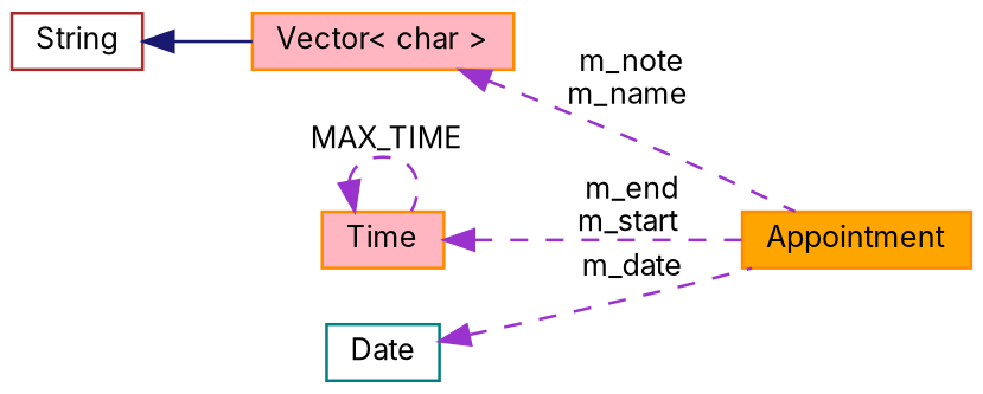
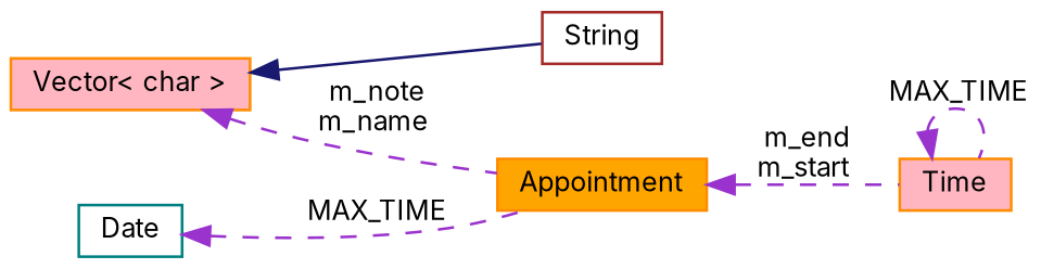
  digraph {
    fontname=Inter
    rankdir=LR
    node [color=darkorange fillcolor=white fontname=Inter fontsize=10 shape=record style=filled]
    edge [color=darkorchid3 dir=back fontname=Inter fontsize=10 labelfontname=Helvetica labelfontsize=10 style=dashed]
    n1 [fillcolor=orange fontcolor=black height=0.2 label=Appointment width=0.4]
    n2 [color=brown height=0.2 label=String width=0.4]
    n3 [fillcolor=lightpink height=0.2 label="Vector\< char \>" width=0.4]
    n4 [fillcolor=lightpink height=0.2 label=Time width=0.4]
    n5 [color=teal height=0.2 label=Date width=0.4]
    n3 -> n1 [label=" m_note\nm_name"]
-   n2 -> n3 [color=midnightblue style=solid]
-   n4 -> n1 [label=" m_end\nm_start"]
+   n3 -> n2 [color=midnightblue style=solid]
+   n1 -> n4 [label=" m_end\nm_start"]
    n4 -> n4 [label=" MAX_TIME"]
-   n5 -> n1 [label=" m_date"]
+   n5 -> n1 [label=" MAX_TIME"]
  }
